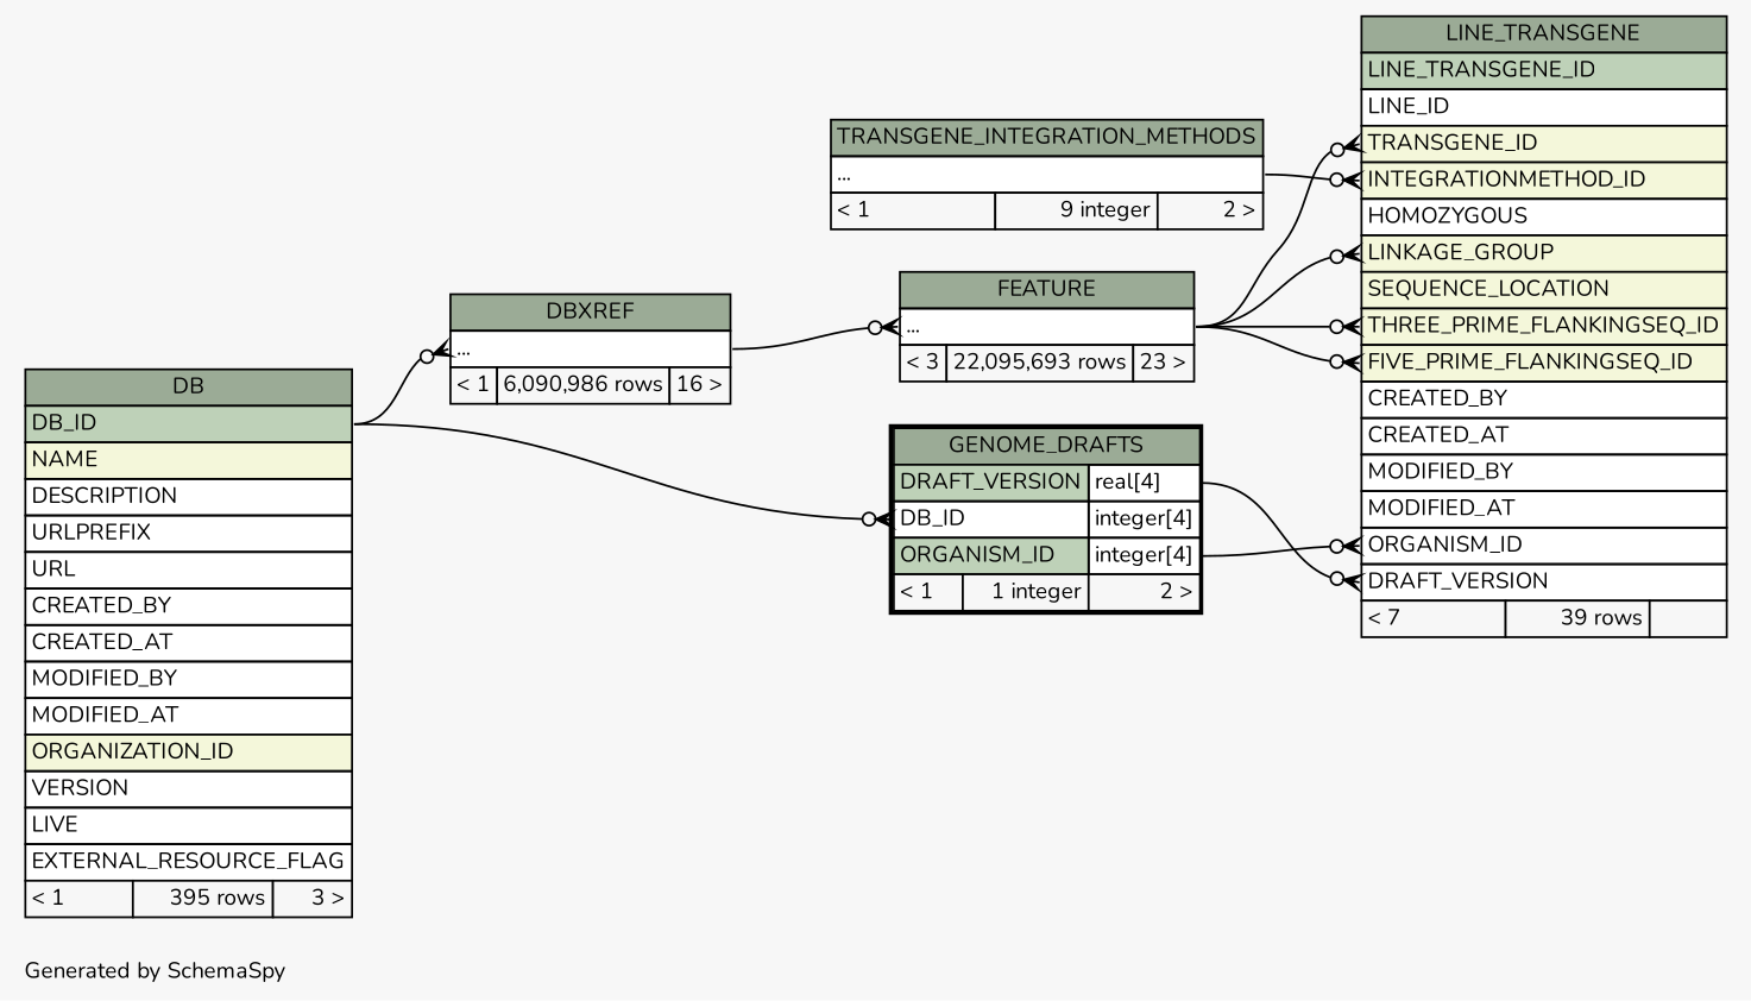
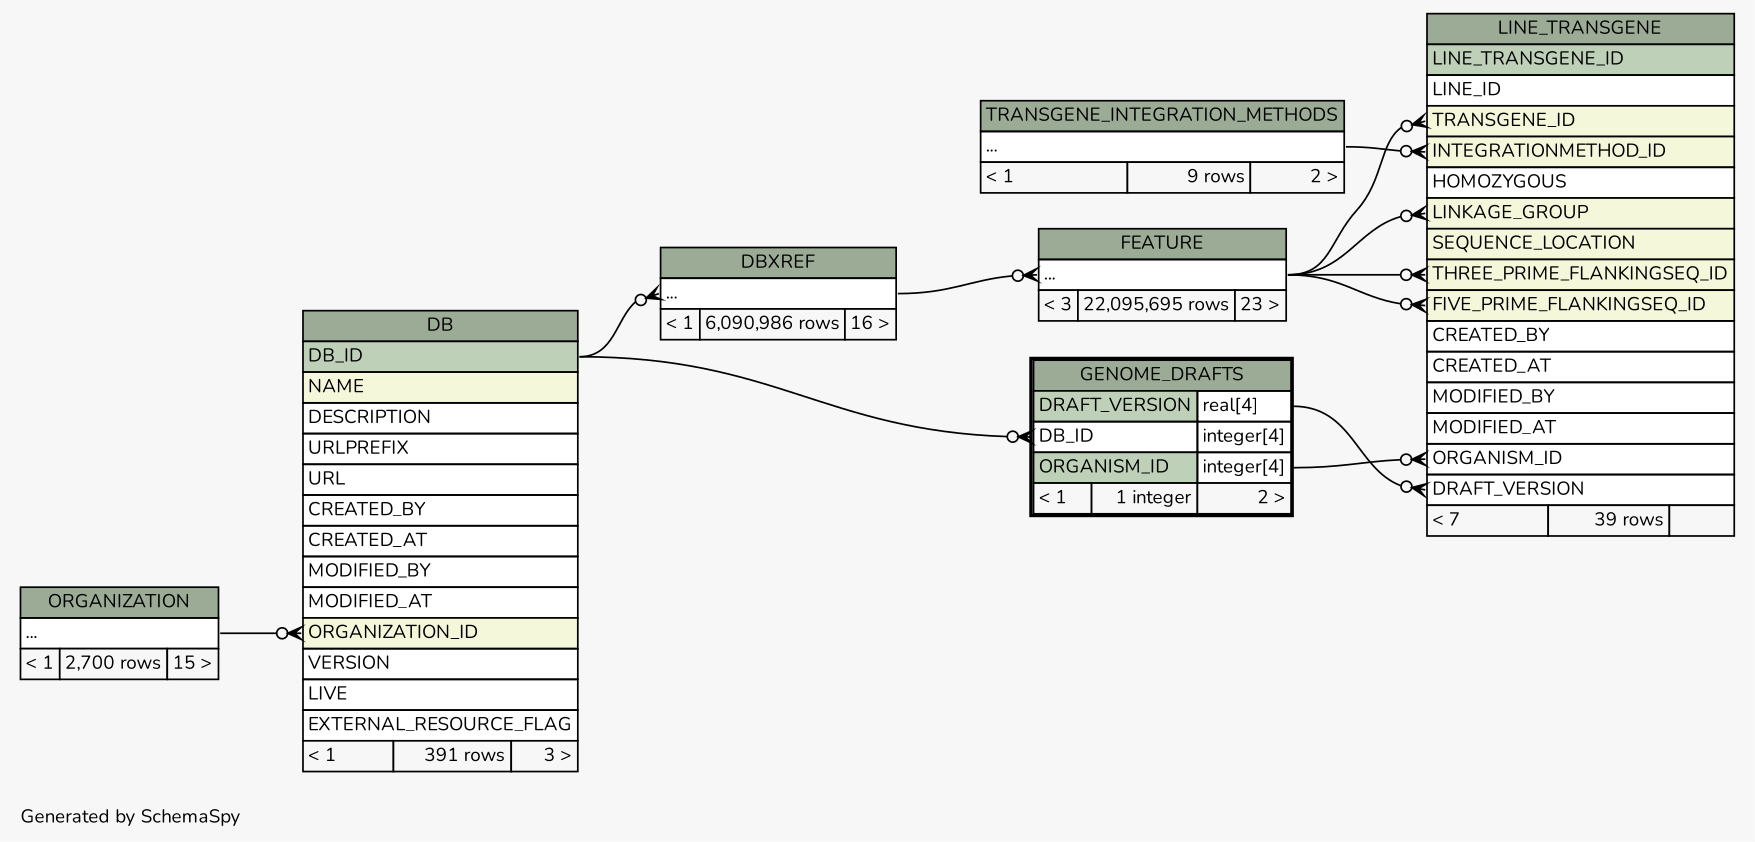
  digraph {
    bgcolor="#f7f7f7"
    fontname=Nunito
    fontsize=11
    label="\nGenerated by SchemaSpy"
    labeljust=l
    nodesep=0.18
    rankdir=RL
    ranksep=0.46
    node [fontname=Nunito fontsize=11 shape=plaintext]
    edge [arrowhead=none arrowsize=0.8 arrowtail=crowodot dir=back fontname=Nunito headport="elipses:e" tailport="elipses:w"]
-   n1 [label=<     <TABLE BORDER="0" CELLBORDER="1" CELLSPACING="0" BGCOLOR="#ffffff">       <TR><TD COLSPAN="3" BGCOLOR="#9bab96" ALIGN="CENTER">DB</TD></TR>       <TR><TD PORT="DB_ID" COLSPAN="3" BGCOLOR="#bed1b8" ALIGN="LEFT">DB_ID</TD></TR>       <TR><TD PORT="NAME" COLSPAN="3" BGCOLOR="#f4f7da" ALIGN="LEFT">NAME</TD></TR>       <TR><TD PORT="DESCRIPTION" COLSPAN="3" ALIGN="LEFT">DESCRIPTION</TD></TR>       <TR><TD PORT="URLPREFIX" COLSPAN="3" ALIGN="LEFT">URLPREFIX</TD></TR>       <TR><TD PORT="URL" COLSPAN="3" ALIGN="LEFT">URL</TD></TR>       <TR><TD PORT="CREATED_BY" COLSPAN="3" ALIGN="LEFT">CREATED_BY</TD></TR>       <TR><TD PORT="CREATED_AT" COLSPAN="3" ALIGN="LEFT">CREATED_AT</TD></TR>       <TR><TD PORT="MODIFIED_BY" COLSPAN="3" ALIGN="LEFT">MODIFIED_BY</TD></TR>       <TR><TD PORT="MODIFIED_AT" COLSPAN="3" ALIGN="LEFT">MODIFIED_AT</TD></TR>       <TR><TD PORT="ORGANIZATION_ID" COLSPAN="3" BGCOLOR="#f4f7da" ALIGN="LEFT">ORGANIZATION_ID</TD></TR>       <TR><TD PORT="VERSION" COLSPAN="3" ALIGN="LEFT">VERSION</TD></TR>       <TR><TD PORT="LIVE" COLSPAN="3" ALIGN="LEFT">LIVE</TD></TR>       <TR><TD PORT="EXTERNAL_RESOURCE_FLAG" COLSPAN="3" ALIGN="LEFT">EXTERNAL_RESOURCE_FLAG</TD></TR>       <TR><TD ALIGN="LEFT" BGCOLOR="#f7f7f7">&lt; 1</TD><TD ALIGN="RIGHT" BGCOLOR="#f7f7f7">395 rows</TD><TD ALIGN="RIGHT" BGCOLOR="#f7f7f7">3 &gt;</TD></TR>     </TABLE>>]
+   n1 [label=<     <TABLE BORDER="0" CELLBORDER="1" CELLSPACING="0" BGCOLOR="#ffffff">       <TR><TD COLSPAN="3" BGCOLOR="#9bab96" ALIGN="CENTER">DB</TD></TR>       <TR><TD PORT="DB_ID" COLSPAN="3" BGCOLOR="#bed1b8" ALIGN="LEFT">DB_ID</TD></TR>       <TR><TD PORT="NAME" COLSPAN="3" BGCOLOR="#f4f7da" ALIGN="LEFT">NAME</TD></TR>       <TR><TD PORT="DESCRIPTION" COLSPAN="3" ALIGN="LEFT">DESCRIPTION</TD></TR>       <TR><TD PORT="URLPREFIX" COLSPAN="3" ALIGN="LEFT">URLPREFIX</TD></TR>       <TR><TD PORT="URL" COLSPAN="3" ALIGN="LEFT">URL</TD></TR>       <TR><TD PORT="CREATED_BY" COLSPAN="3" ALIGN="LEFT">CREATED_BY</TD></TR>       <TR><TD PORT="CREATED_AT" COLSPAN="3" ALIGN="LEFT">CREATED_AT</TD></TR>       <TR><TD PORT="MODIFIED_BY" COLSPAN="3" ALIGN="LEFT">MODIFIED_BY</TD></TR>       <TR><TD PORT="MODIFIED_AT" COLSPAN="3" ALIGN="LEFT">MODIFIED_AT</TD></TR>       <TR><TD PORT="ORGANIZATION_ID" COLSPAN="3" BGCOLOR="#f4f7da" ALIGN="LEFT">ORGANIZATION_ID</TD></TR>       <TR><TD PORT="VERSION" COLSPAN="3" ALIGN="LEFT">VERSION</TD></TR>       <TR><TD PORT="LIVE" COLSPAN="3" ALIGN="LEFT">LIVE</TD></TR>       <TR><TD PORT="EXTERNAL_RESOURCE_FLAG" COLSPAN="3" ALIGN="LEFT">EXTERNAL_RESOURCE_FLAG</TD></TR>       <TR><TD ALIGN="LEFT" BGCOLOR="#f7f7f7">&lt; 1</TD><TD ALIGN="RIGHT" BGCOLOR="#f7f7f7">391 rows</TD><TD ALIGN="RIGHT" BGCOLOR="#f7f7f7">3 &gt;</TD></TR>     </TABLE>>]
+   n2 [label=<     <TABLE BORDER="0" CELLBORDER="1" CELLSPACING="0" BGCOLOR="#ffffff">       <TR><TD COLSPAN="3" BGCOLOR="#9bab96" ALIGN="CENTER">ORGANIZATION</TD></TR>       <TR><TD PORT="elipses" COLSPAN="3" ALIGN="LEFT">...</TD></TR>       <TR><TD ALIGN="LEFT" BGCOLOR="#f7f7f7">&lt; 1</TD><TD ALIGN="RIGHT" BGCOLOR="#f7f7f7">2,700 rows</TD><TD ALIGN="RIGHT" BGCOLOR="#f7f7f7">15 &gt;</TD></TR>     </TABLE>>]
    n3 [label=<     <TABLE BORDER="0" CELLBORDER="1" CELLSPACING="0" BGCOLOR="#ffffff">       <TR><TD COLSPAN="3" BGCOLOR="#9bab96" ALIGN="CENTER">DBXREF</TD></TR>       <TR><TD PORT="elipses" COLSPAN="3" ALIGN="LEFT">...</TD></TR>       <TR><TD ALIGN="LEFT" BGCOLOR="#f7f7f7">&lt; 1</TD><TD ALIGN="RIGHT" BGCOLOR="#f7f7f7">6,090,986 rows</TD><TD ALIGN="RIGHT" BGCOLOR="#f7f7f7">16 &gt;</TD></TR>     </TABLE>>]
-   n4 [label=<     <TABLE BORDER="0" CELLBORDER="1" CELLSPACING="0" BGCOLOR="#ffffff">       <TR><TD COLSPAN="3" BGCOLOR="#9bab96" ALIGN="CENTER">FEATURE</TD></TR>       <TR><TD PORT="elipses" COLSPAN="3" ALIGN="LEFT">...</TD></TR>       <TR><TD ALIGN="LEFT" BGCOLOR="#f7f7f7">&lt; 3</TD><TD ALIGN="RIGHT" BGCOLOR="#f7f7f7">22,095,693 rows</TD><TD ALIGN="RIGHT" BGCOLOR="#f7f7f7">23 &gt;</TD></TR>     </TABLE>>]
+   n4 [label=<     <TABLE BORDER="0" CELLBORDER="1" CELLSPACING="0" BGCOLOR="#ffffff">       <TR><TD COLSPAN="3" BGCOLOR="#9bab96" ALIGN="CENTER">FEATURE</TD></TR>       <TR><TD PORT="elipses" COLSPAN="3" ALIGN="LEFT">...</TD></TR>       <TR><TD ALIGN="LEFT" BGCOLOR="#f7f7f7">&lt; 3</TD><TD ALIGN="RIGHT" BGCOLOR="#f7f7f7">22,095,695 rows</TD><TD ALIGN="RIGHT" BGCOLOR="#f7f7f7">23 &gt;</TD></TR>     </TABLE>>]
    n5 [label=<     <TABLE BORDER="2" CELLBORDER="1" CELLSPACING="0" BGCOLOR="#ffffff">       <TR><TD COLSPAN="3" BGCOLOR="#9bab96" ALIGN="CENTER">GENOME_DRAFTS</TD></TR>       <TR><TD PORT="DRAFT_VERSION" COLSPAN="2" BGCOLOR="#bed1b8" ALIGN="LEFT">DRAFT_VERSION</TD><TD PORT="DRAFT_VERSION.type" ALIGN="LEFT">real[4]</TD></TR>       <TR><TD PORT="DB_ID" COLSPAN="2" ALIGN="LEFT">DB_ID</TD><TD PORT="DB_ID.type" ALIGN="LEFT">integer[4]</TD></TR>       <TR><TD PORT="ORGANISM_ID" COLSPAN="2" BGCOLOR="#bed1b8" ALIGN="LEFT">ORGANISM_ID</TD><TD PORT="ORGANISM_ID.type" ALIGN="LEFT">integer[4]</TD></TR>       <TR><TD ALIGN="LEFT" BGCOLOR="#f7f7f7">&lt; 1</TD><TD ALIGN="RIGHT" BGCOLOR="#f7f7f7">1 integer</TD><TD ALIGN="RIGHT" BGCOLOR="#f7f7f7">2 &gt;</TD></TR>     </TABLE>>]
    n6 [label=<     <TABLE BORDER="0" CELLBORDER="1" CELLSPACING="0" BGCOLOR="#ffffff">       <TR><TD COLSPAN="3" BGCOLOR="#9bab96" ALIGN="CENTER">LINE_TRANSGENE</TD></TR>       <TR><TD PORT="LINE_TRANSGENE_ID" COLSPAN="3" BGCOLOR="#bed1b8" ALIGN="LEFT">LINE_TRANSGENE_ID</TD></TR>       <TR><TD PORT="LINE_ID" COLSPAN="3" ALIGN="LEFT">LINE_ID</TD></TR>       <TR><TD PORT="TRANSGENE_ID" COLSPAN="3" BGCOLOR="#f4f7da" ALIGN="LEFT">TRANSGENE_ID</TD></TR>       <TR><TD PORT="INTEGRATIONMETHOD_ID" COLSPAN="3" BGCOLOR="#f4f7da" ALIGN="LEFT">INTEGRATIONMETHOD_ID</TD></TR>       <TR><TD PORT="HOMOZYGOUS" COLSPAN="3" ALIGN="LEFT">HOMOZYGOUS</TD></TR>       <TR><TD PORT="LINKAGE_GROUP" COLSPAN="3" BGCOLOR="#f4f7da" ALIGN="LEFT">LINKAGE_GROUP</TD></TR>       <TR><TD PORT="SEQUENCE_LOCATION" COLSPAN="3" BGCOLOR="#f4f7da" ALIGN="LEFT">SEQUENCE_LOCATION</TD></TR>       <TR><TD PORT="THREE_PRIME_FLANKINGSEQ_ID" COLSPAN="3" BGCOLOR="#f4f7da" ALIGN="LEFT">THREE_PRIME_FLANKINGSEQ_ID</TD></TR>       <TR><TD PORT="FIVE_PRIME_FLANKINGSEQ_ID" COLSPAN="3" BGCOLOR="#f4f7da" ALIGN="LEFT">FIVE_PRIME_FLANKINGSEQ_ID</TD></TR>       <TR><TD PORT="CREATED_BY" COLSPAN="3" ALIGN="LEFT">CREATED_BY</TD></TR>       <TR><TD PORT="CREATED_AT" COLSPAN="3" ALIGN="LEFT">CREATED_AT</TD></TR>       <TR><TD PORT="MODIFIED_BY" COLSPAN="3" ALIGN="LEFT">MODIFIED_BY</TD></TR>       <TR><TD PORT="MODIFIED_AT" COLSPAN="3" ALIGN="LEFT">MODIFIED_AT</TD></TR>       <TR><TD PORT="ORGANISM_ID" COLSPAN="3" ALIGN="LEFT">ORGANISM_ID</TD></TR>       <TR><TD PORT="DRAFT_VERSION" COLSPAN="3" ALIGN="LEFT">DRAFT_VERSION</TD></TR>       <TR><TD ALIGN="LEFT" BGCOLOR="#f7f7f7">&lt; 7</TD><TD ALIGN="RIGHT" BGCOLOR="#f7f7f7">39 rows</TD><TD ALIGN="RIGHT" BGCOLOR="#f7f7f7">  </TD></TR>     </TABLE>>]
-   n7 [label=<     <TABLE BORDER="0" CELLBORDER="1" CELLSPACING="0" BGCOLOR="#ffffff">       <TR><TD COLSPAN="3" BGCOLOR="#9bab96" ALIGN="CENTER">TRANSGENE_INTEGRATION_METHODS</TD></TR>       <TR><TD PORT="elipses" COLSPAN="3" ALIGN="LEFT">...</TD></TR>       <TR><TD ALIGN="LEFT" BGCOLOR="#f7f7f7">&lt; 1</TD><TD ALIGN="RIGHT" BGCOLOR="#f7f7f7">9 integer</TD><TD ALIGN="RIGHT" BGCOLOR="#f7f7f7">2 &gt;</TD></TR>     </TABLE>>]
+   n7 [label=<     <TABLE BORDER="0" CELLBORDER="1" CELLSPACING="0" BGCOLOR="#ffffff">       <TR><TD COLSPAN="3" BGCOLOR="#9bab96" ALIGN="CENTER">TRANSGENE_INTEGRATION_METHODS</TD></TR>       <TR><TD PORT="elipses" COLSPAN="3" ALIGN="LEFT">...</TD></TR>       <TR><TD ALIGN="LEFT" BGCOLOR="#f7f7f7">&lt; 1</TD><TD ALIGN="RIGHT" BGCOLOR="#f7f7f7">9 rows</TD><TD ALIGN="RIGHT" BGCOLOR="#f7f7f7">2 &gt;</TD></TR>     </TABLE>>]
+   n1 -> n2 [tailport="ORGANIZATION_ID:w"]
    n3 -> n1 [headport="DB_ID:e"]
    n4 -> n3
    n5 -> n1 [headport="DB_ID:e" tailport="DB_ID:w"]
    n6 -> n4 [tailport="FIVE_PRIME_FLANKINGSEQ_ID:w"]
    n6 -> n4 [tailport="LINKAGE_GROUP:w"]
    n6 -> n4 [tailport="THREE_PRIME_FLANKINGSEQ_ID:w"]
    n6 -> n4 [tailport="TRANSGENE_ID:w"]
    n6 -> n5 [headport="DRAFT_VERSION.type:e" tailport="DRAFT_VERSION:w"]
    n6 -> n5 [headport="ORGANISM_ID.type:e" tailport="ORGANISM_ID:w"]
    n6 -> n7 [tailport="INTEGRATIONMETHOD_ID:w"]
  }
